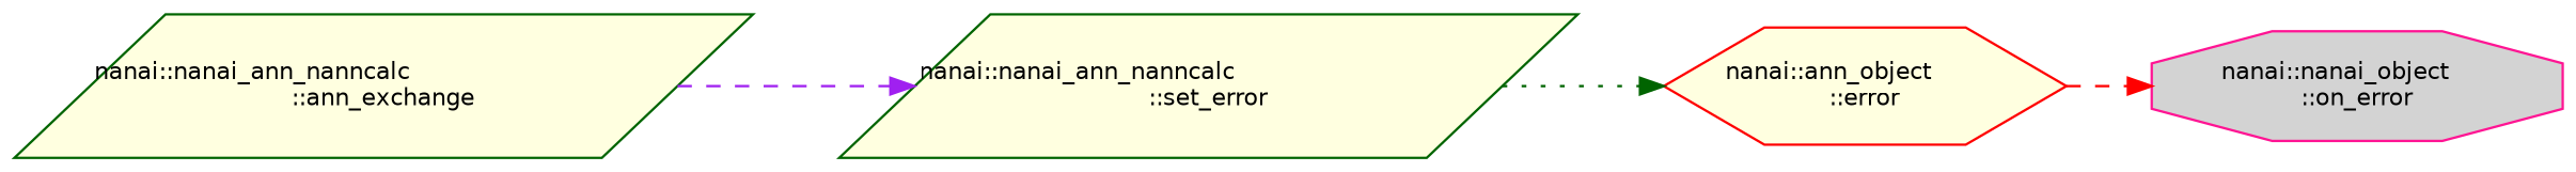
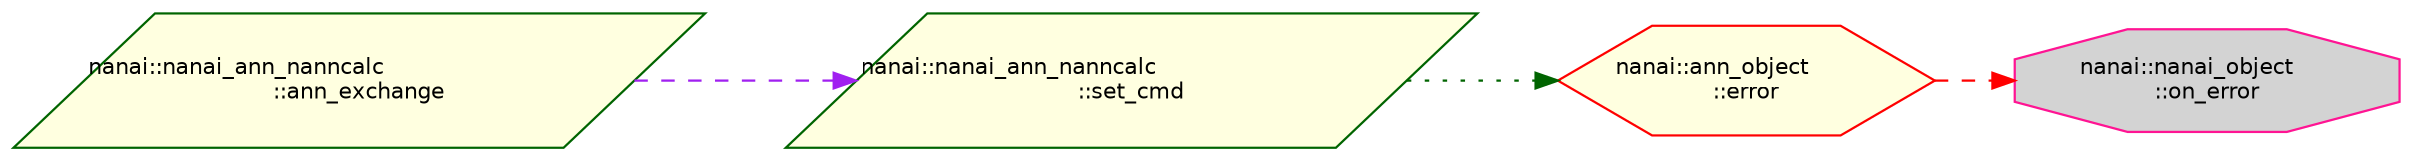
  digraph {
    rankdir=LR
    node [color=darkgreen fillcolor=lightyellow fontname=Helvetica fontsize=10 shape=parallelogram style=filled]
    edge [fontname=Helvetica fontsize=10 labelfontname=Helvetica labelfontsize=10 style=dashed]
    n1 [fontcolor=black height=0.2 label="nanai::nanai_ann_nanncalc\l::ann_exchange" width=0.4]
-   n2 [height=0.2 label="nanai::nanai_ann_nanncalc\l::set_error" width=0.4]
+   n2 [height=0.2 label="nanai::nanai_ann_nanncalc\l::set_cmd" width=0.4]
    n3 [color=red height=0.2 label="nanai::ann_object\l::error" shape=hexagon width=0.4]
    n4 [color=deeppink fillcolor=lightgrey height=0.2 label="nanai::nanai_object\l::on_error" shape=octagon width=0.4]
    n1 -> n2 [color=purple]
    n2 -> n3 [color=darkgreen style=dotted]
    n3 -> n4 [color=red]
  }
